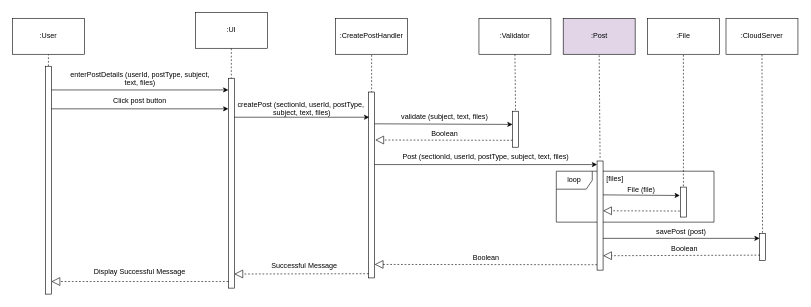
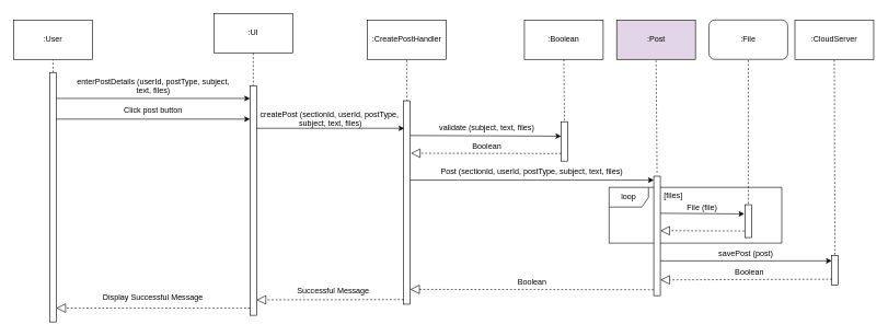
  <mxCell id="0" />
  <mxCell id="1" parent="0" />
  <mxCell id="2" value="loop" style="shape=umlFrame;whiteSpace=wrap;html=1;" parent="1" vertex="1"><mxGeometry x="927" y="285" width="263" height="85" as="geometry" /></mxCell>
  <mxCell id="3" value="" style="endArrow=none;dashed=1;html=1;entryX=0.5;entryY=1;entryDx=0;entryDy=0;" parent="1" target="4" edge="1"><mxGeometry width="50" height="50" relative="1" as="geometry"><mxPoint x="80" y="110" as="sourcePoint" /><mxPoint x="79.5" y="80" as="targetPoint" /></mxGeometry></mxCell>
  <mxCell id="4" value=":User" style="rounded=0;whiteSpace=wrap;html=1;" parent="1" vertex="1"><mxGeometry x="20" y="30" width="120" height="60" as="geometry" /></mxCell>
  <mxCell id="5" value="" style="html=1;points=[];perimeter=orthogonalPerimeter;" parent="1" vertex="1"><mxGeometry x="75" y="110" width="10" height="380" as="geometry" /></mxCell>
  <mxCell id="6" value=":UI&lt;br&gt;" style="rounded=0;whiteSpace=wrap;html=1;" parent="1" vertex="1"><mxGeometry x="325" y="20" width="120" height="60" as="geometry" /></mxCell>
  <mxCell id="7" value="Display Successful Message&#10;" style="text;align=center;fontStyle=0;verticalAlign=middle;spacingLeft=3;spacingRight=3;strokeColor=none;rotatable=0;points=[[0,0.5],[1,0.5]];portConstraint=eastwest;fontSize=12;" parent="1" vertex="1"><mxGeometry x="192.5" y="454" width="80" height="10" as="geometry" /></mxCell>
  <mxCell id="8" value="" style="endArrow=none;dashed=1;html=1;entryX=0.5;entryY=1;entryDx=0;entryDy=0;exitX=0.5;exitY=0.004;exitDx=0;exitDy=0;exitPerimeter=0;" parent="1" source="9" target="6" edge="1"><mxGeometry width="50" height="50" relative="1" as="geometry"><mxPoint x="385" y="120" as="sourcePoint" /><mxPoint x="385" y="120" as="targetPoint" /></mxGeometry></mxCell>
  <mxCell id="9" value="" style="html=1;points=[];perimeter=orthogonalPerimeter;" parent="1" vertex="1"><mxGeometry x="380" y="130" width="10" height="350" as="geometry" /></mxCell>
  <mxCell id="10" value="" style="endArrow=block;dashed=1;endFill=0;endSize=12;html=1;" parent="1" edge="1"><mxGeometry width="160" relative="1" as="geometry"><mxPoint x="380" y="469" as="sourcePoint" /><mxPoint x="85" y="469" as="targetPoint" /></mxGeometry></mxCell>
  <mxCell id="11" value=":&lt;span&gt;CreatePostHandler&lt;/span&gt;&lt;br&gt;" style="rounded=0;whiteSpace=wrap;html=1;" parent="1" vertex="1"><mxGeometry x="559" y="30" width="120" height="60" as="geometry" /></mxCell>
  <mxCell id="12" value="" style="endArrow=none;dashed=1;html=1;entryX=0.5;entryY=1;entryDx=0;entryDy=0;exitX=0.5;exitY=0.004;exitDx=0;exitDy=0;exitPerimeter=0;" parent="1" source="13" target="11" edge="1"><mxGeometry width="50" height="50" relative="1" as="geometry"><mxPoint x="619" y="123" as="sourcePoint" /><mxPoint x="619" y="123" as="targetPoint" /></mxGeometry></mxCell>
  <mxCell id="13" value="" style="html=1;points=[];perimeter=orthogonalPerimeter;" parent="1" vertex="1"><mxGeometry x="614" y="153" width="10" height="310" as="geometry" /></mxCell>
  <mxCell id="14" value="" style="endArrow=classic;html=1;fontSize=12;" parent="1" edge="1"><mxGeometry width="50" height="50" relative="1" as="geometry"><mxPoint x="390" y="195" as="sourcePoint" /><mxPoint x="615" y="195" as="targetPoint" /></mxGeometry></mxCell>
  <mxCell id="15" value="createPost (sectionId, userId, postType, &#10;subject, text, files)" style="text;align=center;fontStyle=0;verticalAlign=middle;spacingLeft=3;spacingRight=3;strokeColor=none;rotatable=0;points=[[0,0.5],[1,0.5]];portConstraint=eastwest;fontSize=12;" parent="1" vertex="1"><mxGeometry x="463" y="180" width="80" as="geometry" /></mxCell>
- <mxCell id="16" value=":Validator&lt;br&gt;" style="rounded=0;whiteSpace=wrap;html=1;" parent="1" vertex="1"><mxGeometry x="798" y="30" width="120" height="60" as="geometry" /></mxCell>
+ <mxCell id="16" value=":Boolean&lt;br&gt;" style="rounded=0;whiteSpace=wrap;html=1;" parent="1" vertex="1"><mxGeometry x="798" y="30" width="120" height="60" as="geometry" /></mxCell>
  <mxCell id="17" value="" style="endArrow=none;dashed=1;html=1;entryX=0.5;entryY=1;entryDx=0;entryDy=0;exitX=0.5;exitY=-0.029;exitDx=0;exitDy=0;exitPerimeter=0;" parent="1" source="18" target="16" edge="1"><mxGeometry width="50" height="50" relative="1" as="geometry"><mxPoint x="858" y="150" as="sourcePoint" /><mxPoint x="858" y="120" as="targetPoint" /></mxGeometry></mxCell>
  <mxCell id="18" value="" style="html=1;points=[];perimeter=orthogonalPerimeter;" parent="1" vertex="1"><mxGeometry x="854" y="185" width="10" height="60" as="geometry" /></mxCell>
  <mxCell id="19" value="Successful Message&#10;" style="text;align=center;fontStyle=0;verticalAlign=middle;spacingLeft=3;spacingRight=3;strokeColor=none;rotatable=0;points=[[0,0.5],[1,0.5]];portConstraint=eastwest;fontSize=12;" parent="1" vertex="1"><mxGeometry x="467" y="443.5" width="80" height="10" as="geometry" /></mxCell>
  <mxCell id="20" value="" style="endArrow=block;dashed=1;endFill=0;endSize=12;html=1;" parent="1" edge="1"><mxGeometry width="160" relative="1" as="geometry"><mxPoint x="614" y="456" as="sourcePoint" /><mxPoint x="390" y="456.5" as="targetPoint" /></mxGeometry></mxCell>
  <mxCell id="21" value="" style="endArrow=classic;html=1;fontSize=12;exitX=1.1;exitY=0.12;exitDx=0;exitDy=0;exitPerimeter=0;" parent="1" edge="1"><mxGeometry width="50" height="50" relative="1" as="geometry"><mxPoint x="624" y="206" as="sourcePoint" /><mxPoint x="854" y="207" as="targetPoint" /></mxGeometry></mxCell>
  <mxCell id="22" value="validate (subject, text, files)" style="text;align=center;fontStyle=0;verticalAlign=middle;spacingLeft=3;spacingRight=3;strokeColor=none;rotatable=0;points=[[0,0.5],[1,0.5]];portConstraint=eastwest;fontSize=12;" parent="1" vertex="1"><mxGeometry x="701" y="193" width="80" as="geometry" /></mxCell>
  <mxCell id="23" value="" style="endArrow=block;dashed=1;endFill=0;endSize=12;html=1;" parent="1" edge="1"><mxGeometry width="160" relative="1" as="geometry"><mxPoint x="854" y="233.5" as="sourcePoint" /><mxPoint x="625" y="233" as="targetPoint" /></mxGeometry></mxCell>
  <mxCell id="24" value="Boolean" style="text;html=1;strokeColor=none;fillColor=none;align=center;verticalAlign=middle;whiteSpace=wrap;rounded=0;" parent="1" vertex="1"><mxGeometry x="721" y="211.5" width="40" height="20" as="geometry" /></mxCell>
  <mxCell id="25" value="" style="endArrow=classic;html=1;fontSize=12;" parent="1" edge="1"><mxGeometry width="50" height="50" relative="1" as="geometry"><mxPoint x="85" y="149.5" as="sourcePoint" /><mxPoint x="380" y="149.5" as="targetPoint" /></mxGeometry></mxCell>
  <mxCell id="26" value="enterPostDetails (userId, postType, subject,&#10;text, files)" style="text;align=center;fontStyle=0;verticalAlign=middle;spacingLeft=3;spacingRight=3;strokeColor=none;rotatable=0;points=[[0,0.5],[1,0.5]];portConstraint=eastwest;fontSize=12;" parent="1" vertex="1"><mxGeometry x="193" y="130" width="80" as="geometry" /></mxCell>
  <mxCell id="27" value="" style="endArrow=classic;html=1;fontSize=12;" parent="1" edge="1"><mxGeometry width="50" height="50" relative="1" as="geometry"><mxPoint x="85" y="181" as="sourcePoint" /><mxPoint x="380" y="181" as="targetPoint" /></mxGeometry></mxCell>
  <mxCell id="28" value="Click post button" style="text;align=center;fontStyle=0;verticalAlign=middle;spacingLeft=3;spacingRight=3;strokeColor=none;rotatable=0;points=[[0,0.5],[1,0.5]];portConstraint=eastwest;fontSize=12;" parent="1" vertex="1"><mxGeometry x="192.5" y="166" width="80" as="geometry" /></mxCell>
  <mxCell id="29" value=":CloudServer&lt;br&gt;" style="rounded=0;whiteSpace=wrap;html=1;" parent="1" vertex="1"><mxGeometry x="1210" y="30" width="120" height="60" as="geometry" /></mxCell>
  <mxCell id="30" value="" style="endArrow=none;dashed=1;html=1;entryX=0.5;entryY=1;entryDx=0;entryDy=0;exitX=0.5;exitY=-0.029;exitDx=0;exitDy=0;exitPerimeter=0;" parent="1" source="31" target="29" edge="1"><mxGeometry width="50" height="50" relative="1" as="geometry"><mxPoint x="1320" y="151" as="sourcePoint" /><mxPoint x="1320" y="121" as="targetPoint" /></mxGeometry></mxCell>
  <mxCell id="31" value="" style="html=1;points=[];perimeter=orthogonalPerimeter;" parent="1" vertex="1"><mxGeometry x="1266" y="389" width="10" height="45" as="geometry" /></mxCell>
  <mxCell id="32" value=":Post&lt;br&gt;" style="rounded=0;whiteSpace=wrap;html=1;fillColor=#e1d5e7;" parent="1" vertex="1"><mxGeometry x="938.5" y="30" width="120" height="60" as="geometry" /></mxCell>
  <mxCell id="33" value="" style="endArrow=none;dashed=1;html=1;entryX=0.5;entryY=1;entryDx=0;entryDy=0;exitX=0.5;exitY=-0.029;exitDx=0;exitDy=0;exitPerimeter=0;" parent="1" source="38" target="32" edge="1"><mxGeometry width="50" height="50" relative="1" as="geometry"><mxPoint x="1030" y="152" as="sourcePoint" /><mxPoint x="1030" y="122" as="targetPoint" /></mxGeometry></mxCell>
  <mxCell id="34" value="" style="endArrow=classic;html=1;fontSize=12;" parent="1" edge="1"><mxGeometry width="50" height="50" relative="1" as="geometry"><mxPoint x="624" y="274" as="sourcePoint" /><mxPoint x="995" y="274" as="targetPoint" /></mxGeometry></mxCell>
  <mxCell id="35" value="Post (sectionId, userId, postType, subject, text, files)" style="text;align=center;fontStyle=0;verticalAlign=middle;spacingLeft=3;spacingRight=3;strokeColor=none;rotatable=0;points=[[0,0.5],[1,0.5]];portConstraint=eastwest;fontSize=12;" parent="1" vertex="1"><mxGeometry x="769.5" y="259" width="80" as="geometry" /></mxCell>
  <mxCell id="36" value="" style="endArrow=block;dashed=1;endFill=0;endSize=12;html=1;" parent="1" edge="1"><mxGeometry width="160" relative="1" as="geometry"><mxPoint x="995" y="441" as="sourcePoint" /><mxPoint x="624" y="440.5" as="targetPoint" /></mxGeometry></mxCell>
  <mxCell id="37" value="Boolean" style="text;html=1;strokeColor=none;fillColor=none;align=center;verticalAlign=middle;whiteSpace=wrap;rounded=0;" parent="1" vertex="1"><mxGeometry x="779.5" y="418.5" width="60" height="20" as="geometry" /></mxCell>
  <mxCell id="38" value="" style="html=1;points=[];perimeter=orthogonalPerimeter;" parent="1" vertex="1"><mxGeometry x="995" y="268" width="10" height="182" as="geometry" /></mxCell>
- <mxCell id="39" value=":File&lt;br&gt;" style="rounded=0;whiteSpace=wrap;html=1;" parent="1" vertex="1"><mxGeometry x="1079" y="30" width="120" height="60" as="geometry" /></mxCell>
+ <mxCell id="39" value=":File&lt;br&gt;" style="whiteSpace=wrap;html=1;rounded=1;" parent="1" vertex="1"><mxGeometry x="1079" y="30" width="120" height="60" as="geometry" /></mxCell>
  <mxCell id="40" value="" style="endArrow=none;dashed=1;html=1;entryX=0.5;entryY=1;entryDx=0;entryDy=0;exitX=0.5;exitY=-0.029;exitDx=0;exitDy=0;exitPerimeter=0;" parent="1" source="41" target="39" edge="1"><mxGeometry width="50" height="50" relative="1" as="geometry"><mxPoint x="1220" y="151" as="sourcePoint" /><mxPoint x="1220" y="121" as="targetPoint" /></mxGeometry></mxCell>
  <mxCell id="41" value="" style="html=1;points=[];perimeter=orthogonalPerimeter;" parent="1" vertex="1"><mxGeometry x="1134" y="311.5" width="10" height="50" as="geometry" /></mxCell>
  <mxCell id="42" value="" style="endArrow=classic;html=1;fontSize=12;" parent="1" edge="1"><mxGeometry width="50" height="50" relative="1" as="geometry"><mxPoint x="1005" y="324.5" as="sourcePoint" /><mxPoint x="1133" y="325.5" as="targetPoint" /></mxGeometry></mxCell>
  <mxCell id="43" value="File (file)" style="text;align=center;fontStyle=0;verticalAlign=middle;spacingLeft=3;spacingRight=3;strokeColor=none;rotatable=0;points=[[0,0.5],[1,0.5]];portConstraint=eastwest;fontSize=12;" parent="1" vertex="1"><mxGeometry x="1029" y="315.5" width="80" as="geometry" /></mxCell>
  <mxCell id="44" value="" style="endArrow=block;dashed=1;endFill=0;endSize=12;html=1;" parent="1" edge="1"><mxGeometry width="160" relative="1" as="geometry"><mxPoint x="1133" y="351.5" as="sourcePoint" /><mxPoint x="1005" y="351" as="targetPoint" /></mxGeometry></mxCell>
  <mxCell id="45" value="[files]" style="text;align=center;fontStyle=0;verticalAlign=middle;spacingLeft=3;spacingRight=3;strokeColor=none;rotatable=0;points=[[0,0.5],[1,0.5]];portConstraint=eastwest;fontSize=12;" parent="1" vertex="1"><mxGeometry x="985" y="296.5" width="80" as="geometry" /></mxCell>
  <mxCell id="46" value="savePost (post)" style="text;align=center;fontStyle=0;verticalAlign=middle;spacingLeft=3;spacingRight=3;strokeColor=none;rotatable=0;points=[[0,0.5],[1,0.5]];portConstraint=eastwest;fontSize=12;" vertex="1" parent="1"><mxGeometry x="1095.5" y="381" width="80" height="8" as="geometry" /></mxCell>
  <mxCell id="47" value="" style="endArrow=block;dashed=1;endFill=0;endSize=12;html=1;" edge="1" parent="1"><mxGeometry width="160" relative="1" as="geometry"><mxPoint x="1266.5" y="425" as="sourcePoint" /><mxPoint x="1005" y="426" as="targetPoint" /></mxGeometry></mxCell>
  <mxCell id="48" value="Boolean" style="text;html=1;strokeColor=none;fillColor=none;align=center;verticalAlign=middle;whiteSpace=wrap;rounded=0;" vertex="1" parent="1"><mxGeometry x="1120.5" y="404.5" width="40" height="20" as="geometry" /></mxCell>
  <mxCell id="49" value="" style="endArrow=classic;html=1;fontSize=12;entryX=0;entryY=0.178;entryDx=0;entryDy=0;entryPerimeter=0;exitX=1;exitY=0.709;exitDx=0;exitDy=0;exitPerimeter=0;" edge="1" parent="1" source="38" target="31"><mxGeometry width="50" height="50" relative="1" as="geometry"><mxPoint x="1030" y="397" as="sourcePoint" /><mxPoint x="1261.5" y="397" as="targetPoint" /></mxGeometry></mxCell>
